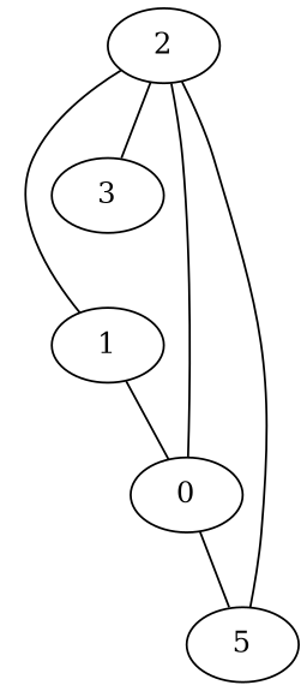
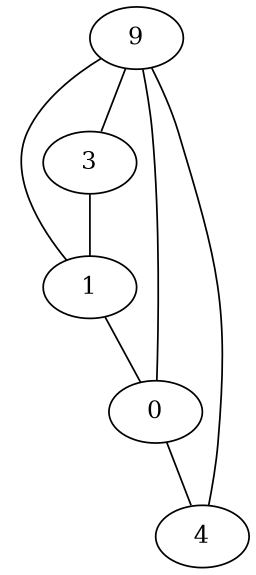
  graph {
-   2
+   2 [label=9]
    1
    3
    n4 [label=0]
-   4 [label=5]
+   4
    2 -- 1
    2 -- 3
    1 -- n4
+   3 -- 1
    n4 -- 2
    n4 -- 4
    4 -- 2
  }
